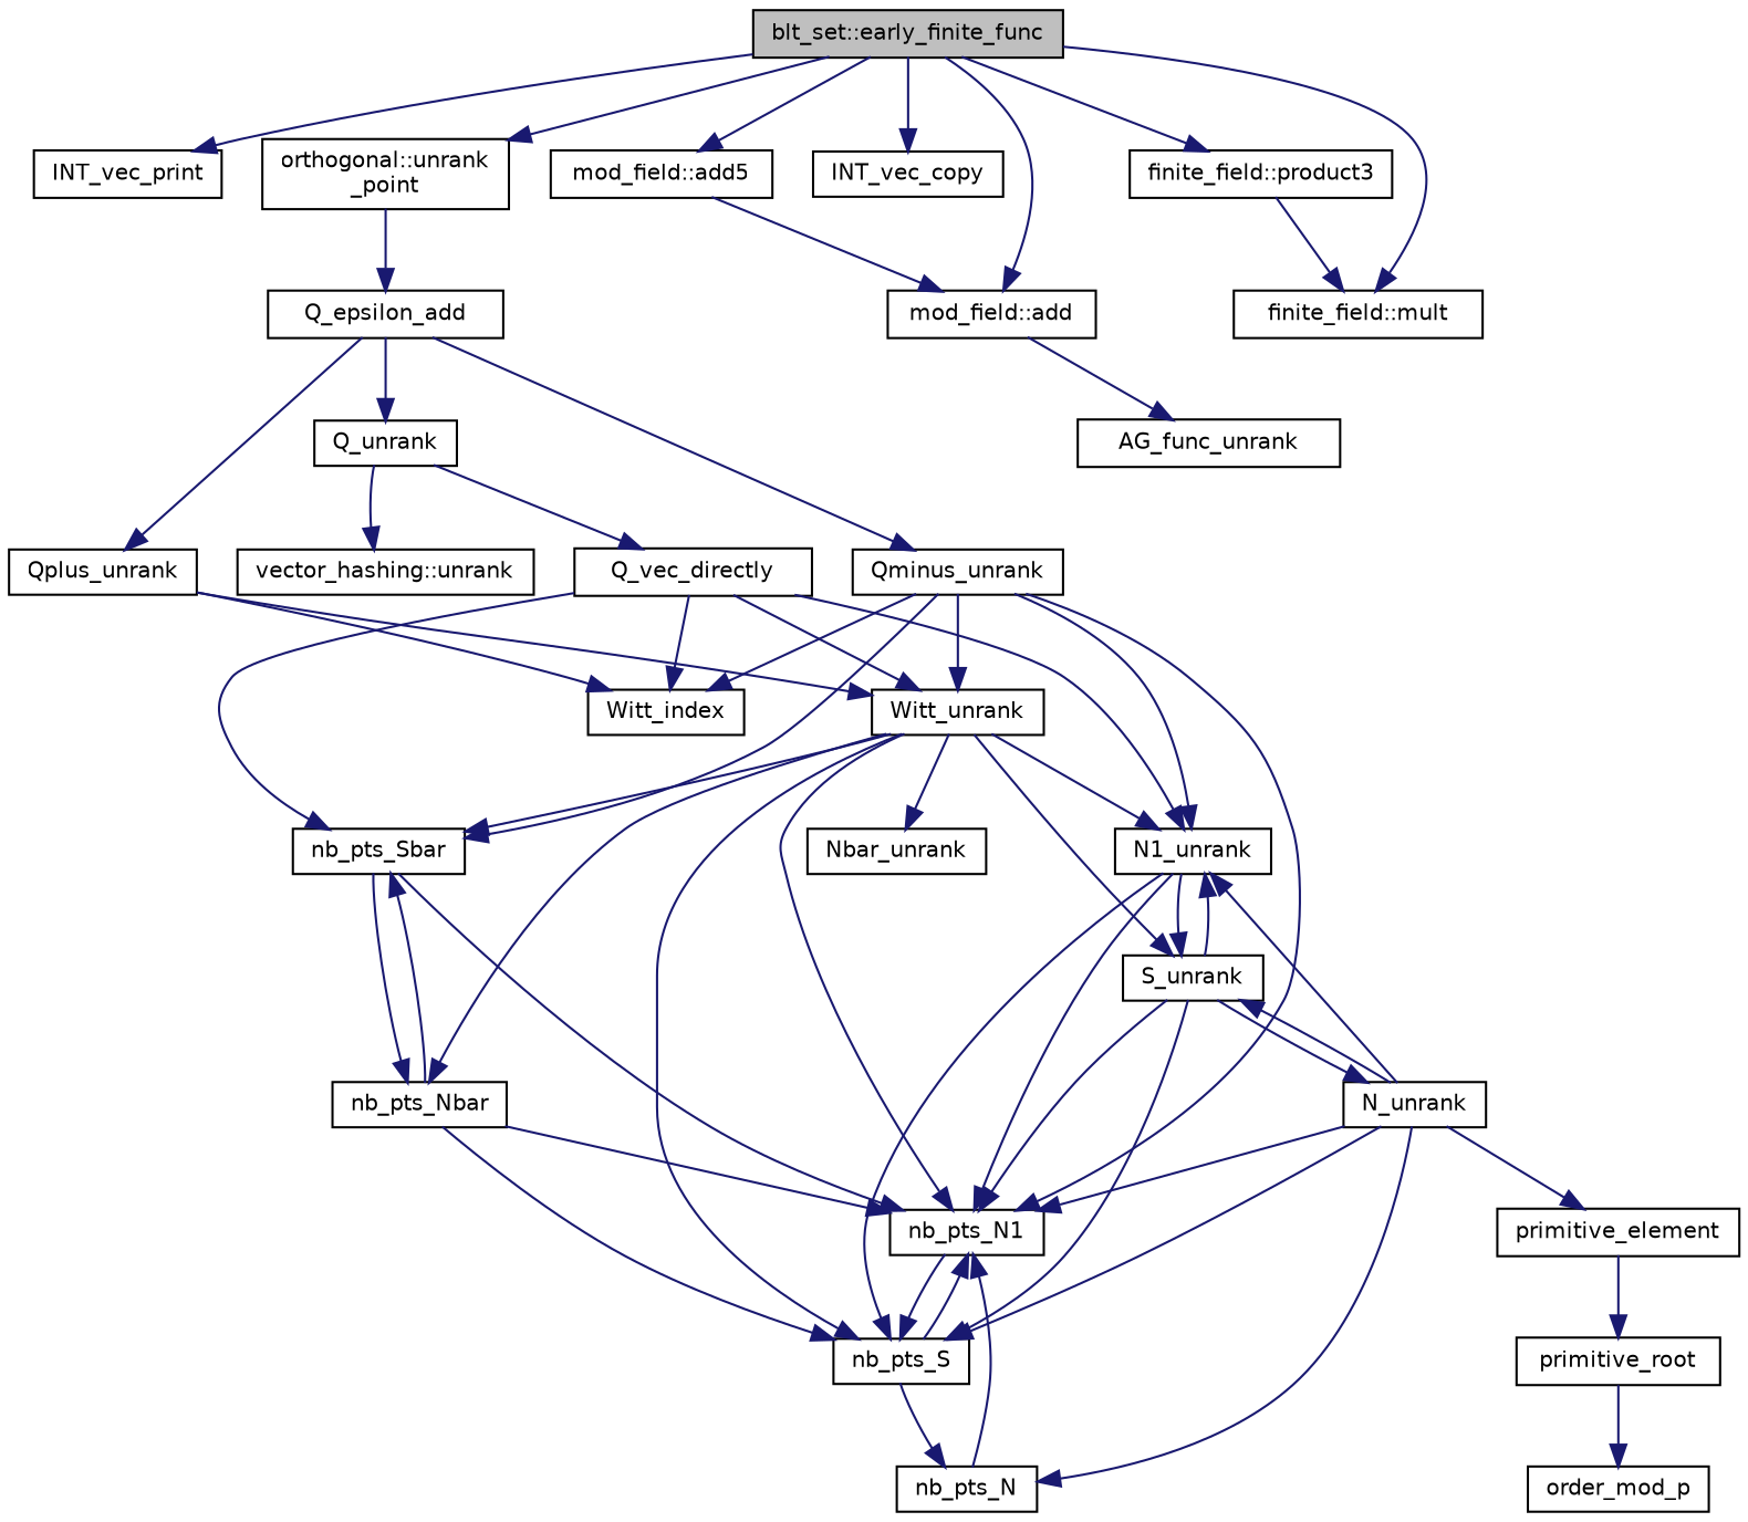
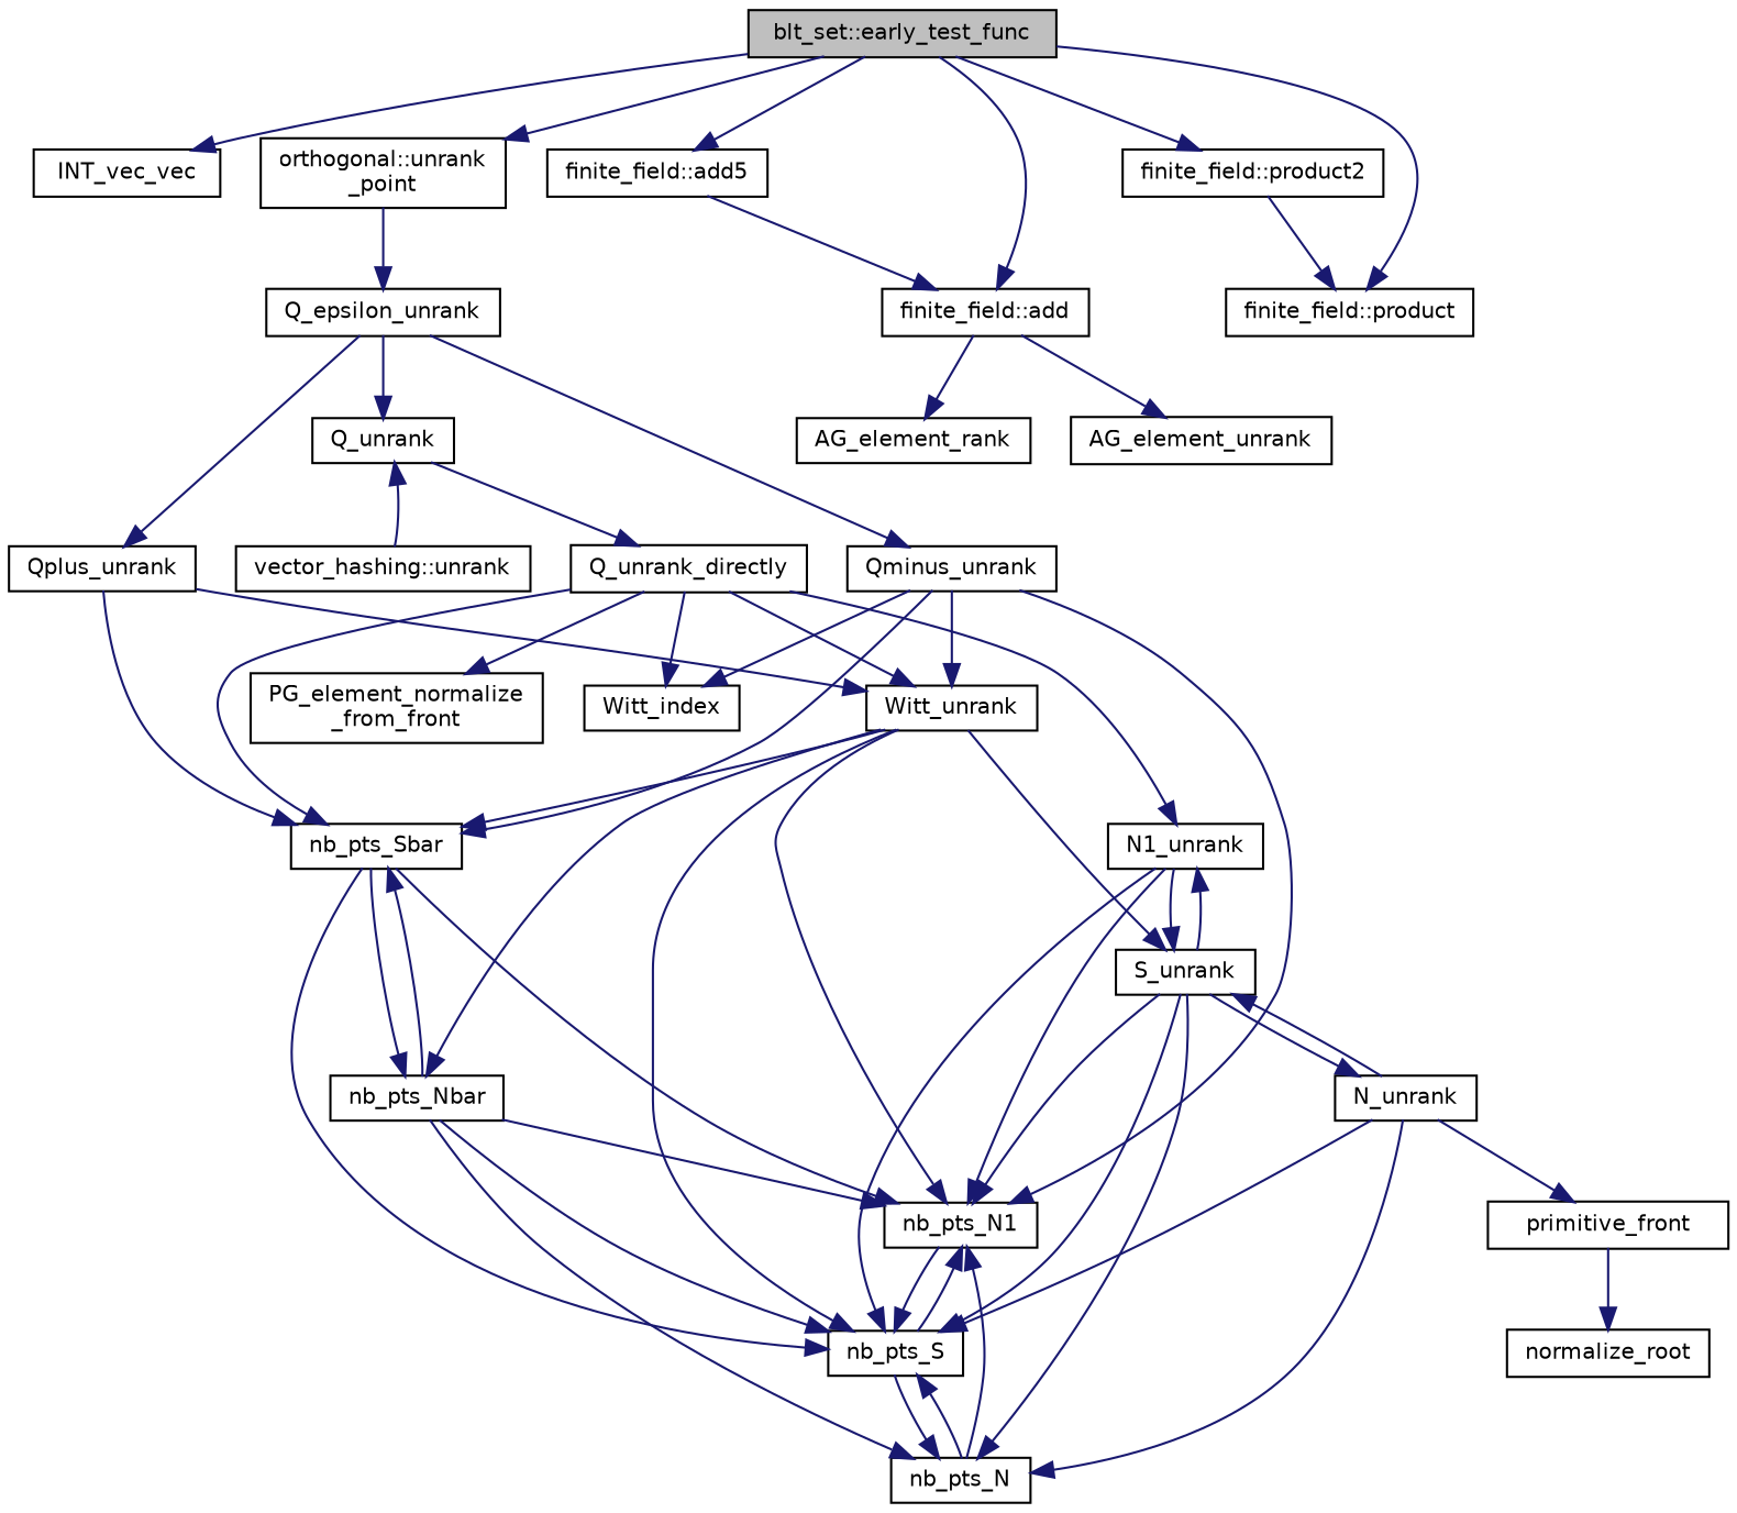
  digraph {
    rankdir=TB
    node [color=black fillcolor=white fontname=Helvetica fontsize=10 shape=record style=filled]
    edge [color=midnightblue fontname=Helvetica fontsize=10 labelfontname=Helvetica labelfontsize=10 style=solid]
-   n1 [fillcolor=grey75 fontcolor=black height=0.2 label="blt_set::early_finite_func" width=0.4]
-   n2 [height=0.2 label=INT_vec_print width=0.4]
+   n1 [fillcolor=grey75 fontcolor=black height=0.2 label="blt_set::early_test_func" width=0.4]
+   n2 [height=0.2 label=INT_vec_vec width=0.4]
    n3 [height=0.2 label="orthogonal::unrank\l_point" width=0.4]
-   n4 [height=0.2 label="mod_field::add" width=0.4]
-   n5 [height=0.2 label=INT_vec_copy width=0.4]
-   n6 [height=0.2 label="finite_field::mult" width=0.4]
-   n7 [height=0.2 label="mod_field::add5" width=0.4]
-   n8 [height=0.2 label="finite_field::product3" width=0.4]
-   n9 [height=0.2 label=Q_epsilon_add width=0.4]
-   n10 [height=0.2 label=AG_func_unrank width=0.4]
+   n4 [height=0.2 label="finite_field::add" width=0.4]
+   n6 [height=0.2 label="finite_field::product" width=0.4]
+   n7 [height=0.2 label="finite_field::add5" width=0.4]
+   n8 [height=0.2 label="finite_field::product2" width=0.4]
+   n9 [height=0.2 label=Q_epsilon_unrank width=0.4]
+   n10 [height=0.2 label=AG_element_unrank width=0.4]
+   n11 [height=0.2 label=AG_element_rank width=0.4]
    n12 [height=0.2 label=Q_unrank width=0.4]
    n13 [height=0.2 label=Qplus_unrank width=0.4]
    n14 [height=0.2 label=Qminus_unrank width=0.4]
    n15 [height=0.2 label="vector_hashing::unrank" width=0.4]
-   n16 [height=0.2 label=Q_vec_directly width=0.4]
+   n16 [height=0.2 label=Q_unrank_directly width=0.4]
    n17 [height=0.2 label=Witt_index width=0.4]
    n18 [height=0.2 label=Witt_unrank width=0.4]
    n19 [height=0.2 label=nb_pts_Sbar width=0.4]
    n20 [height=0.2 label=N1_unrank width=0.4]
    n21 [height=0.2 label=nb_pts_N1 width=0.4]
+   n22 [height=0.2 label="PG_element_normalize\l_from_front" width=0.4]
    n23 [height=0.2 label=nb_pts_S width=0.4]
    n24 [height=0.2 label=nb_pts_Nbar width=0.4]
    n25 [height=0.2 label=S_unrank width=0.4]
-   n26 [height=0.2 label=Nbar_unrank width=0.4]
    n27 [height=0.2 label=nb_pts_N width=0.4]
    n28 [height=0.2 label=N_unrank width=0.4]
-   n29 [height=0.2 label=primitive_element width=0.4]
-   n30 [height=0.2 label=primitive_root width=0.4]
-   n31 [height=0.2 label=order_mod_p width=0.4]
+   n29 [height=0.2 label=primitive_front width=0.4]
+   n30 [height=0.2 label=normalize_root width=0.4]
    n1 -> n2
    n1 -> n3
    n1 -> n4
-   n1 -> n5
    n1 -> n6
    n1 -> n7
    n1 -> n8
    n3 -> n9
    n4 -> n10
+   n4 -> n11
    n7 -> n4
    n8 -> n6
    n9 -> n12
    n9 -> n13
    n9 -> n14
-   n12 -> n15
+   n15 -> n12
    n12 -> n16
-   n13 -> n17
+   n13 -> n19
    n13 -> n18
    n14 -> n17
    n14 -> n18
    n14 -> n19
-   n14 -> n20
    n14 -> n21
    n16 -> n17
    n16 -> n18
    n16 -> n19
    n16 -> n20
+   n16 -> n22
    n18 -> n19
-   n18 -> n20
    n18 -> n21
    n18 -> n23
    n18 -> n24
    n18 -> n25
-   n18 -> n26
    n19 -> n21
+   n19 -> n23
    n19 -> n24
    n20 -> n21
    n20 -> n23
    n20 -> n25
    n21 -> n23
    n23 -> n21
    n23 -> n27
    n24 -> n19
    n24 -> n21
    n24 -> n23
+   n24 -> n27
    n25 -> n20
    n25 -> n21
    n25 -> n23
+   n25 -> n27
    n25 -> n28
    n27 -> n21
-   n28 -> n20
-   n28 -> n21
+   n27 -> n23
    n28 -> n23
    n28 -> n25
    n28 -> n27
    n28 -> n29
    n29 -> n30
-   n30 -> n31
  }
